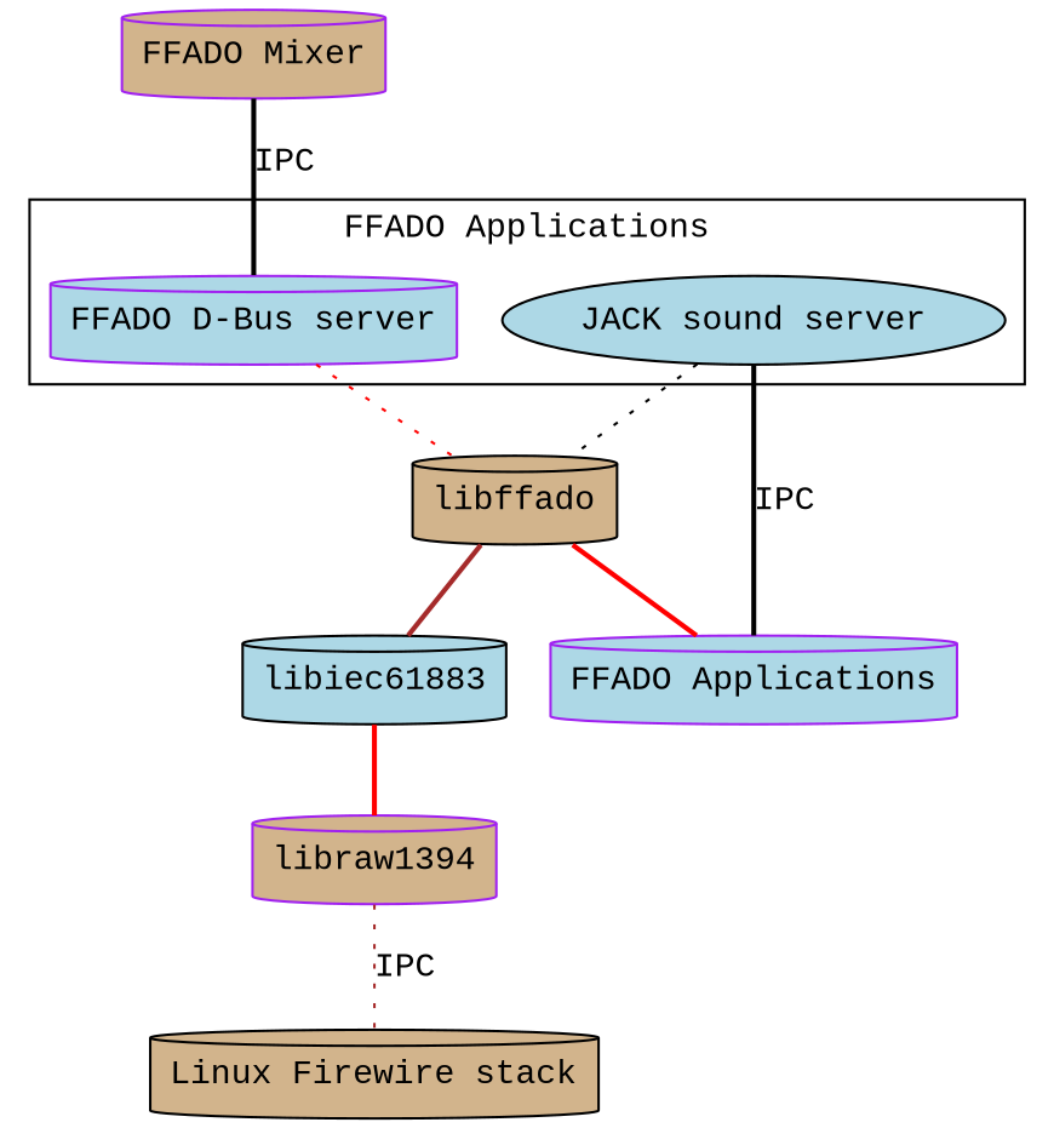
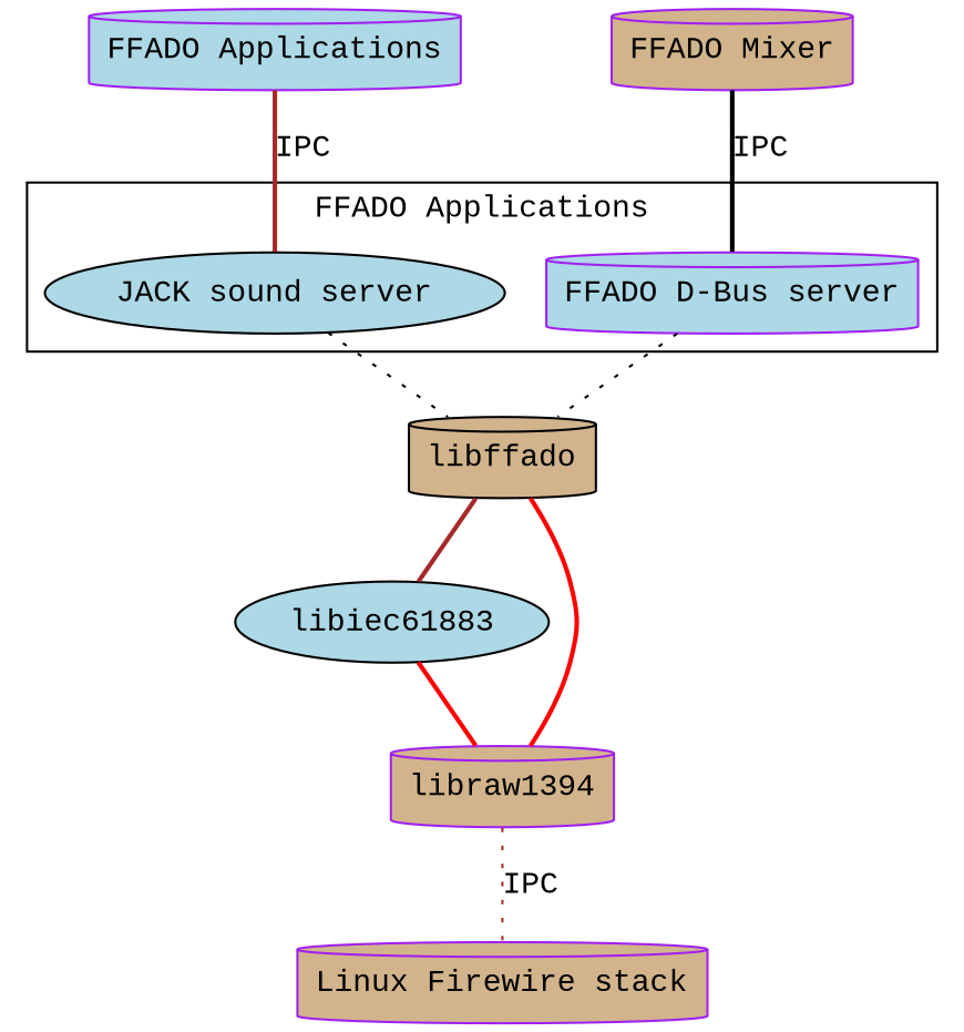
  graph {
    fontname="Liberation Mono"
    rankdir=TB
    node [color=black fillcolor=lightblue fontname="Liberation Mono" shape=cylinder style=filled]
    edge [color=black fontname="Liberation Mono" style=bold]
    n1 [label="JACK sound server" shape=ellipse]
    n2 [color=purple label="FFADO D-Bus server"]
    n3 [fillcolor=tan label=libffado]
    n4 [color=purple label="FFADO Applications"]
    n5 [color=purple fillcolor=tan label="FFADO Mixer"]
-   n6 [label=libiec61883]
+   n6 [label=libiec61883 shape=ellipse]
    n7 [color=purple fillcolor=tan label=libraw1394]
-   n8 [fillcolor=tan label="Linux Firewire stack"]
+   n8 [color=purple fillcolor=tan label="Linux Firewire stack"]
    subgraph cluster_1 {
      label="FFADO Applications"
      n1
      n2
    }
    n1 -- n3 [style=dotted]
-   n2 -- n3 [color=red style=dotted]
+   n2 -- n3 [style=dotted]
    n3 -- n6 [color=brown]
-   n3 -- n4 [color=red]
-   n4 -- n1 [label=IPC]
+   n3 -- n7 [color=red]
+   n4 -- n1 [color=brown label=IPC]
    n5 -- n2 [label=IPC]
    n6 -- n7 [color=red]
    n7 -- n8 [color=brown label=IPC style=dotted]
  }
